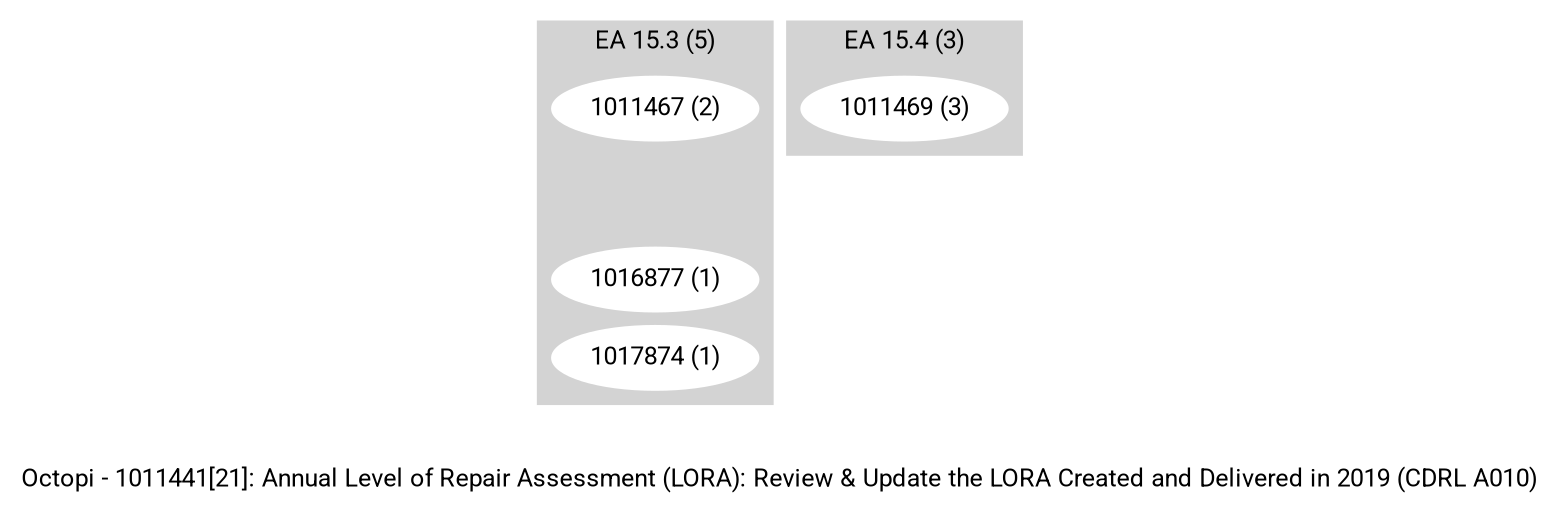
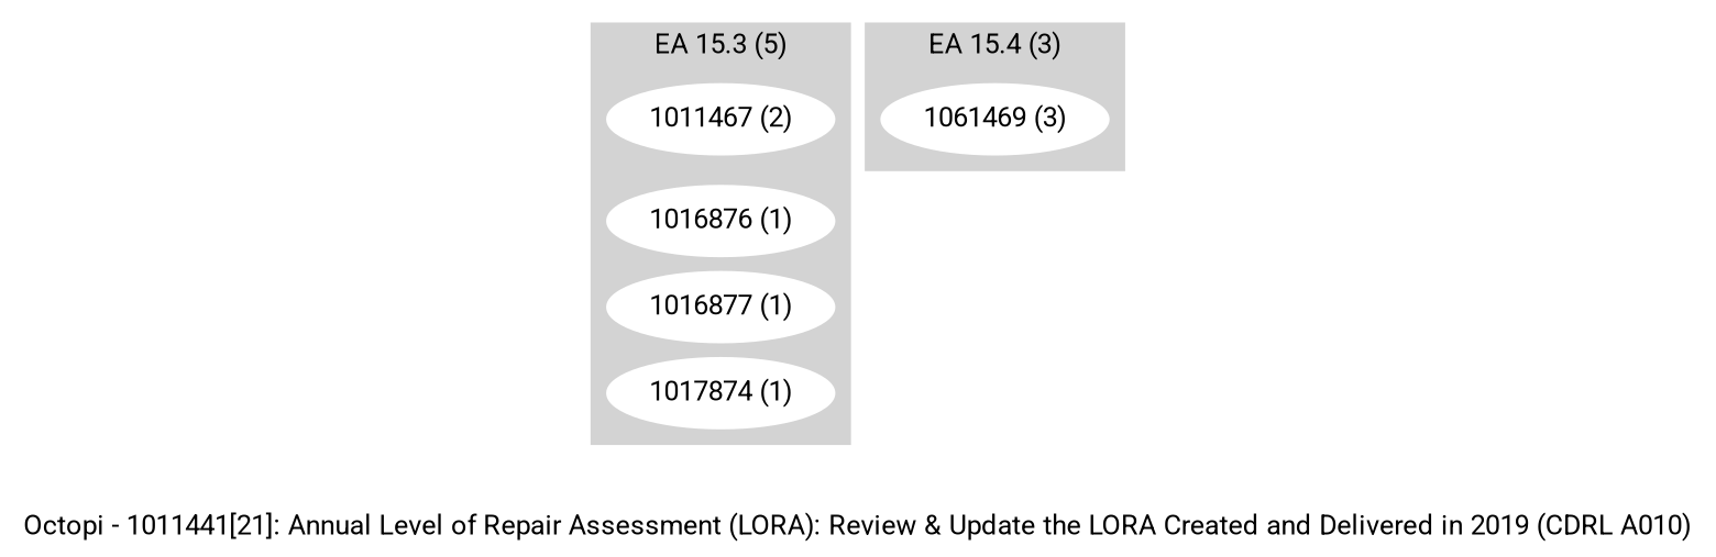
  digraph {
    label="Octopi - 1011441[21]: Annual Level of Repair Assessment (LORA): Review & Update the LORA Created and Delivered in 2019 (CDRL A010)"
    ranksep=.1
    fontname=Roboto
    node [color=white style=filled fontname=Roboto]
    edge [style=invis fontname=Roboto]
    "1011467 (2)"
+   "1016876 (1)"
    "1016877 (1)"
    "1017874 (1)"
-   "1011469 (3)"
+   "1011469 (3)" [label="1061469 (3)"]
    subgraph cluster_1 {
      color=lightgrey
      label="EA 15.3 (5)"
      style=filled
      "1011467 (2)"
+     "1016876 (1)"
      "1016877 (1)"
      "1017874 (1)"
    }
    subgraph cluster_2 {
      color=lightgrey
      label="EA 15.4 (3)"
      style=filled
      "1011469 (3)"
    }
+   "1011467 (2)" -> "1016876 (1)"
+   "1016876 (1)" -> "1016877 (1)"
    "1016877 (1)" -> "1017874 (1)"
  }
